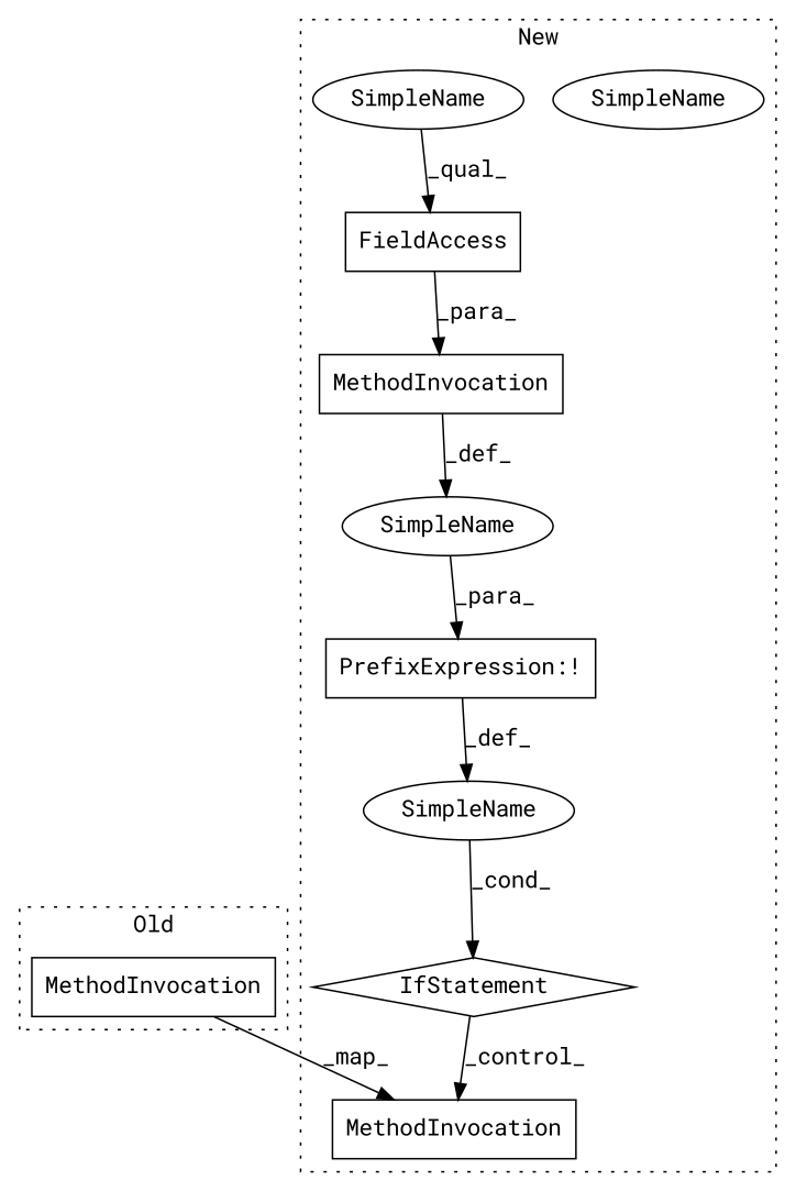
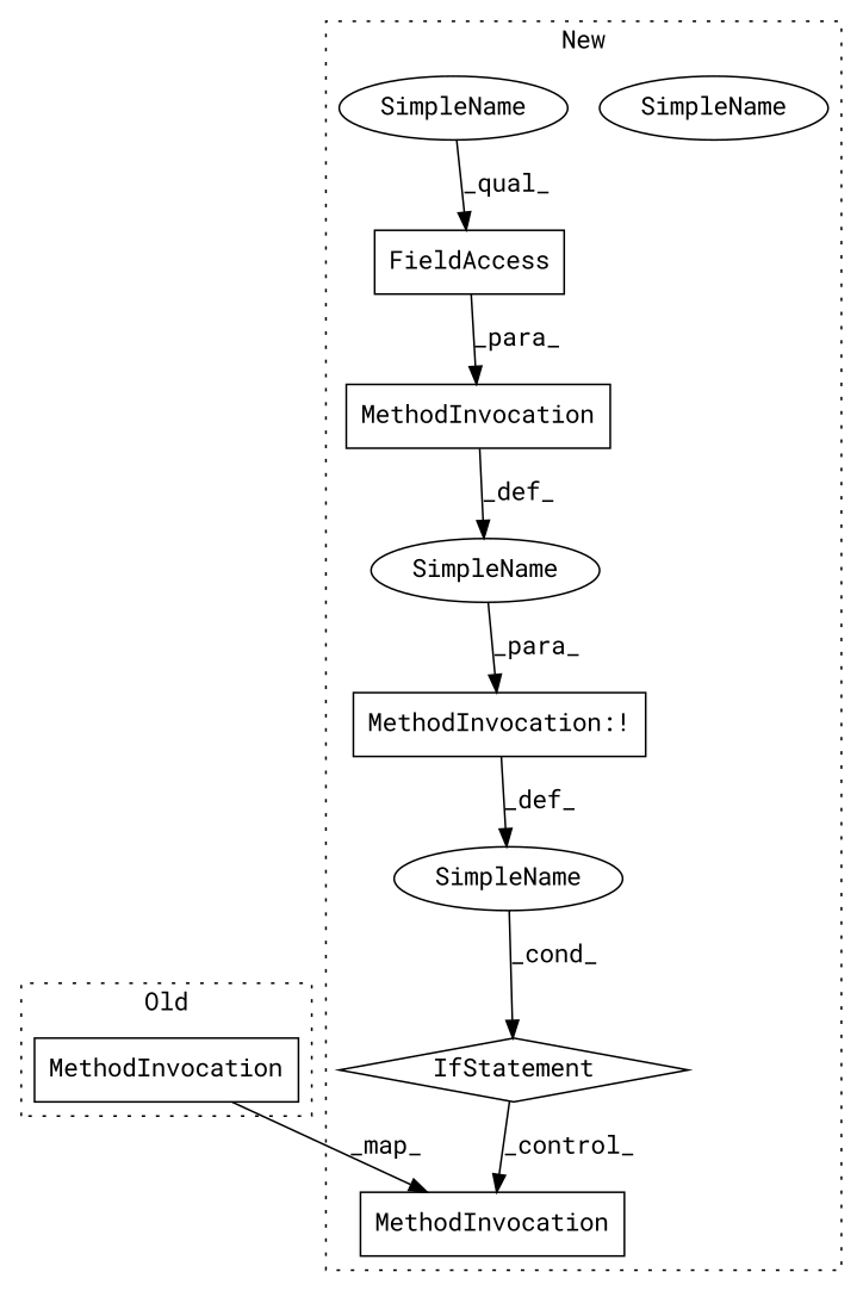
  digraph {
    fontname="Roboto Mono"
    node [a=42 s=37123 shape=box fontname="Roboto Mono"]
    edge [fontname="Roboto Mono"]
    n1 [a=22 l=13 label=FieldAccess]
    n2 [a=25 l=3 label=IfStatement s=37137 shape=diamond]
    n3 [a=32 l="6,1" label=MethodInvocation s="37160,37183"]
    n4 [a=32 l="11,1" label=MethodInvocation s="37094,37136"]
    n5 [label=SimpleName shape=ellipse s=""]
    n6 [l=5 label=SimpleName shape=ellipse]
    n7 [l=5 label=SimpleName shape=ellipse]
    n8 [label=SimpleName shape=ellipse s=""]
-   n9 [a=38 l=1 label="PrefixExpression:!" s=37093]
+   n9 [a=38 l=1 label="MethodInvocation:!" s=37093]
    n10 [a=32 l="6,1" label=MethodInvocation s="36881,36904"]
    subgraph cluster_1 {
      label=New
      style=dotted
      n1
      n2
      n3
      n4
      n5
      n6
      n7
      n8
      n9
    }
    subgraph cluster_2 {
      label=Old
      style=dotted
      n10
    }
    n1 -> n4 [label=_para_]
    n2 -> n3 [label=_control_]
    n4 -> n8 [label=_def_]
    n5 -> n2 [label=_cond_]
    n7 -> n1 [label=_qual_]
    n8 -> n9 [label=_para_]
    n9 -> n5 [label=_def_]
    n10 -> n3 [label=_map_]
  }
